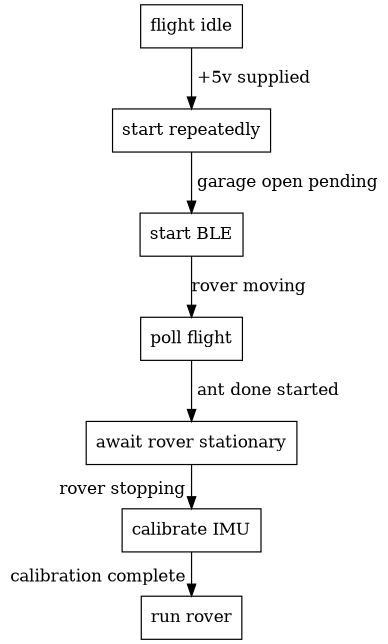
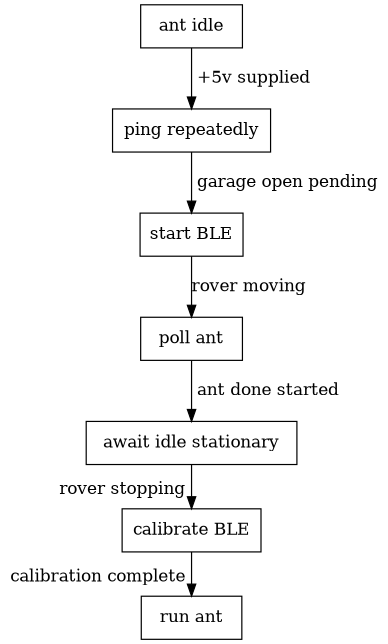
  digraph {
    splines=ortho
    node [shape=box]
-   "flight idle"
-   "ping repeatedly" [label="start repeatedly"]
+   "flight idle" [label="ant idle"]
+   "ping repeatedly"
    "start BLE"
-   "poll ant" [label="poll flight"]
-   "await rover stationary"
-   "calibrate IMU"
-   "run ant" [label="run rover"]
+   "poll ant"
+   "await rover stationary" [label="await idle stationary"]
+   "calibrate IMU" [label="calibrate BLE"]
+   "run ant"
    "flight idle" -> "ping repeatedly" [label=" +5v supplied"]
    "ping repeatedly" -> "start BLE" [label=" garage open pending "]
    "start BLE" -> "poll ant" [label="rover moving"]
    "poll ant" -> "await rover stationary" [label=" ant done started "]
    "await rover stationary" -> "calibrate IMU" [xlabel=" rover stopping "]
    "calibrate IMU" -> "run ant" [xlabel=" calibration complete "]
  }
